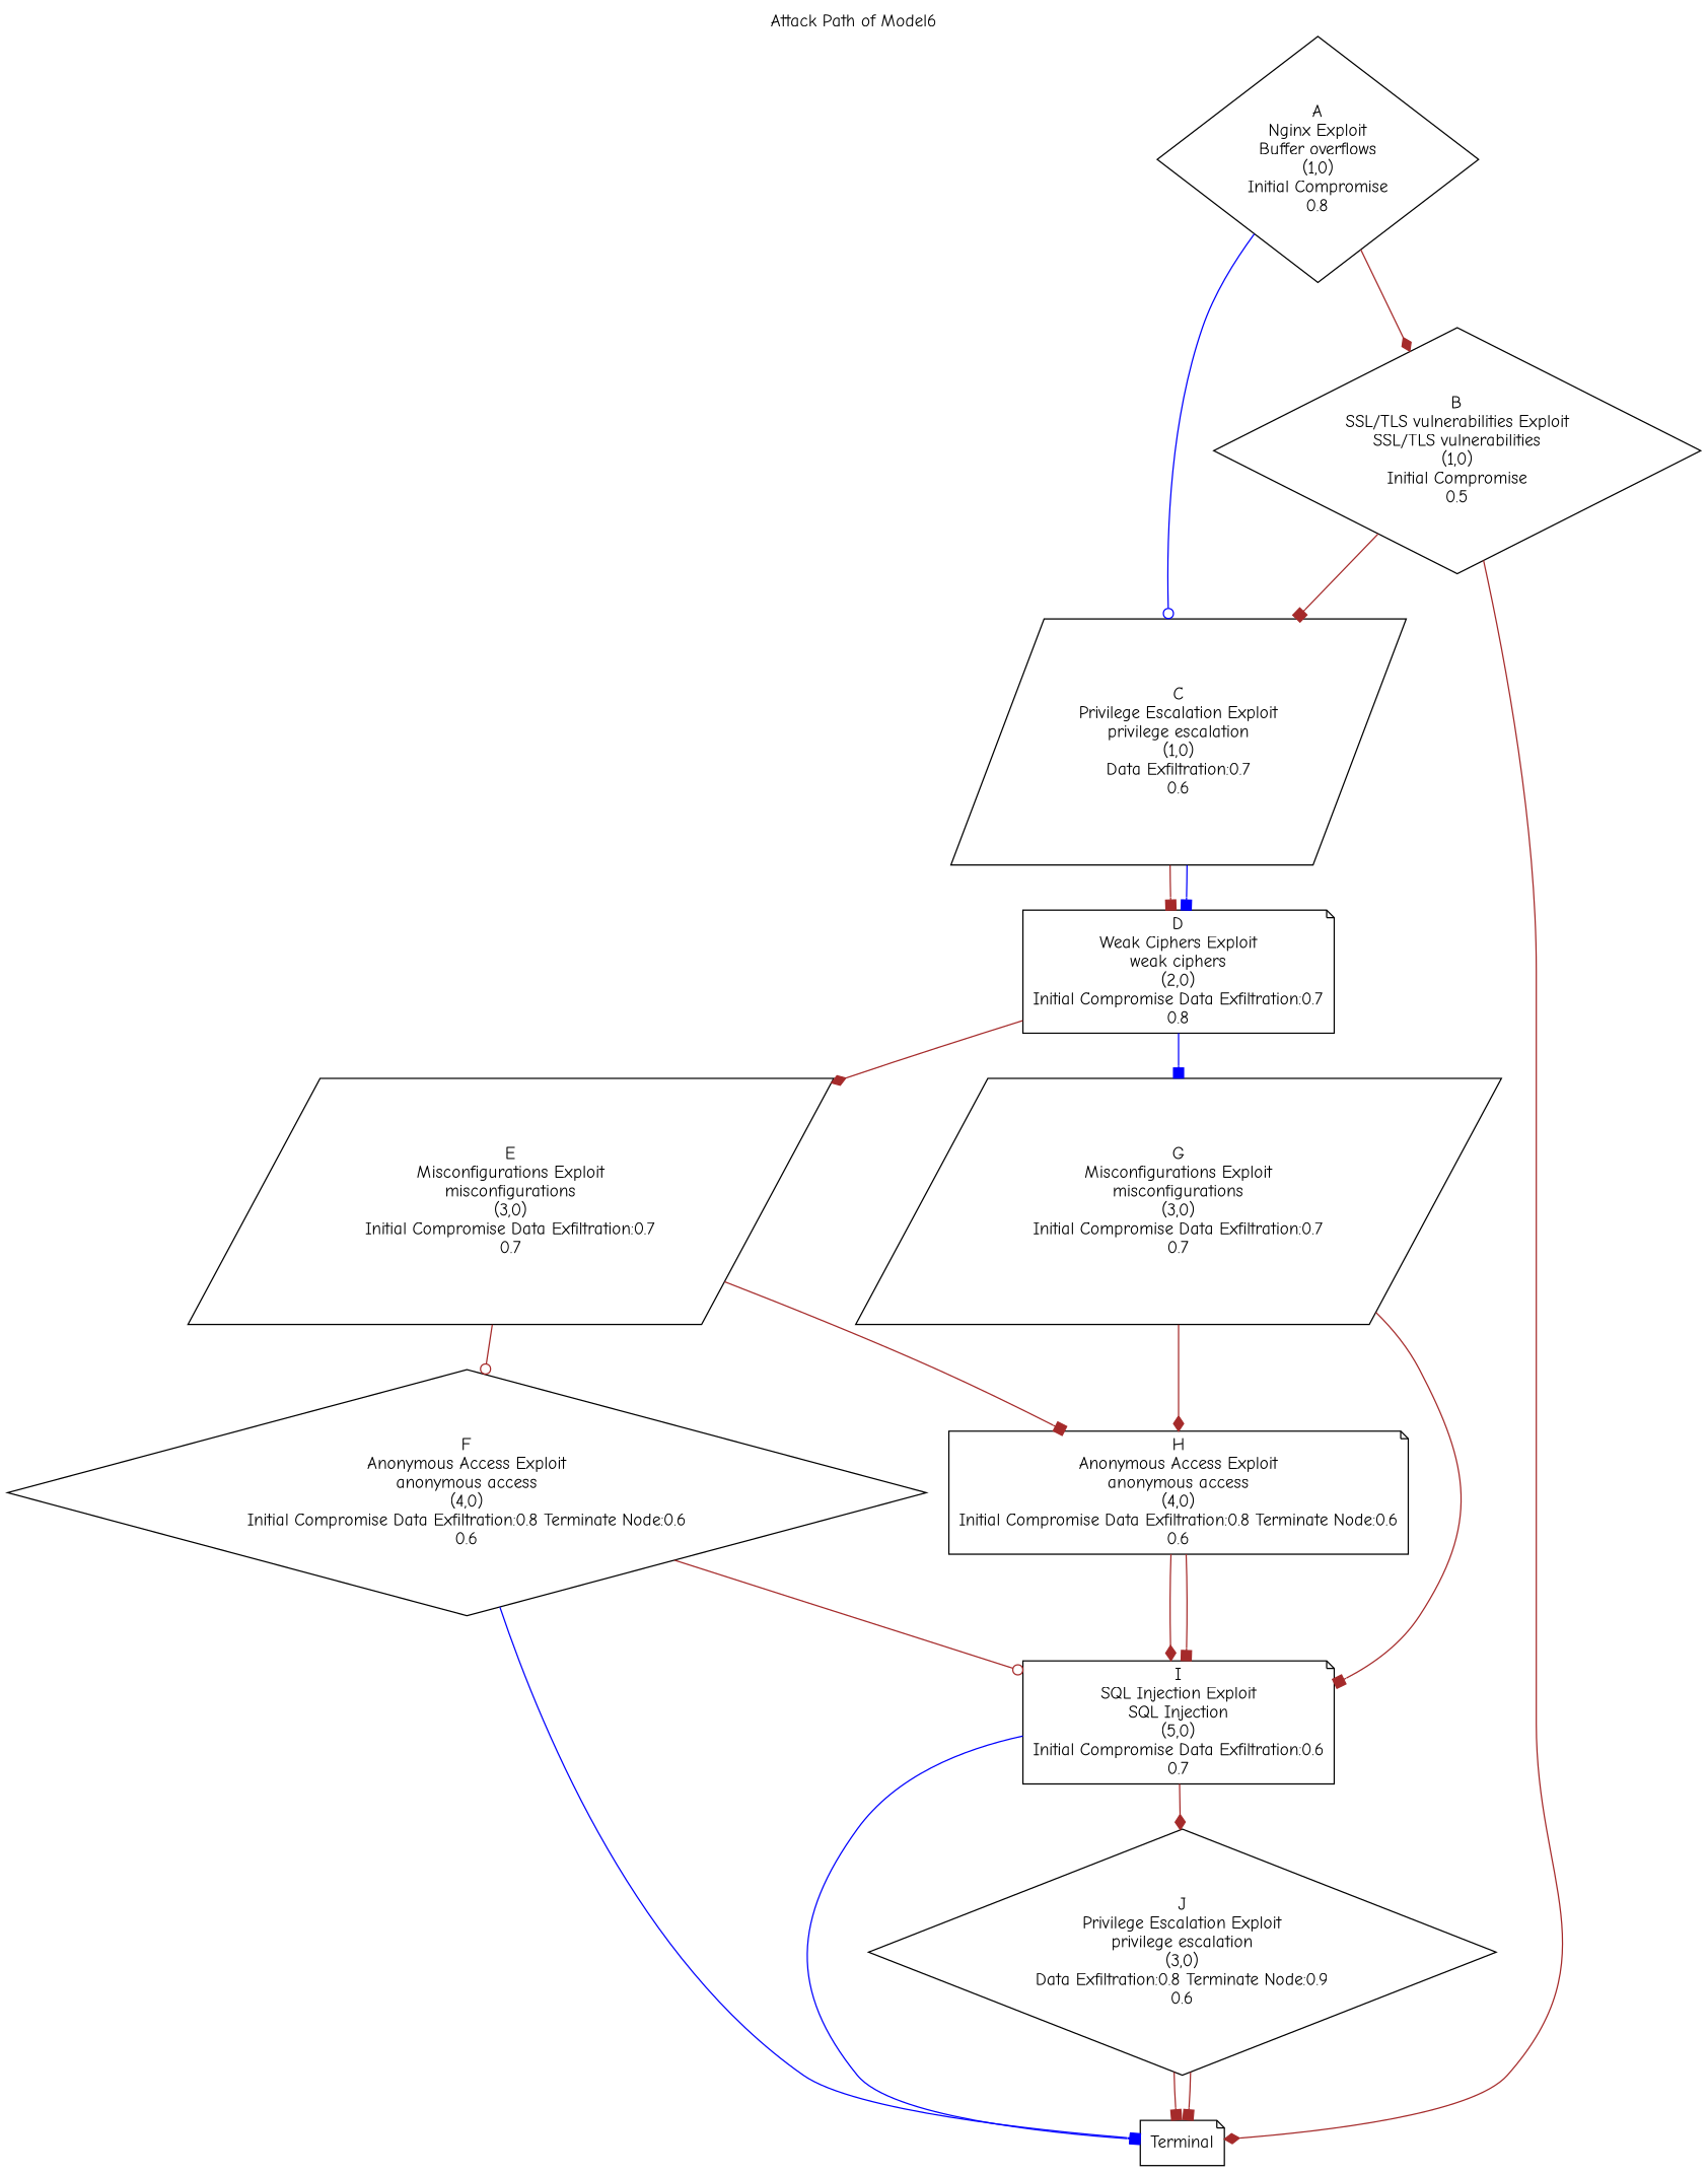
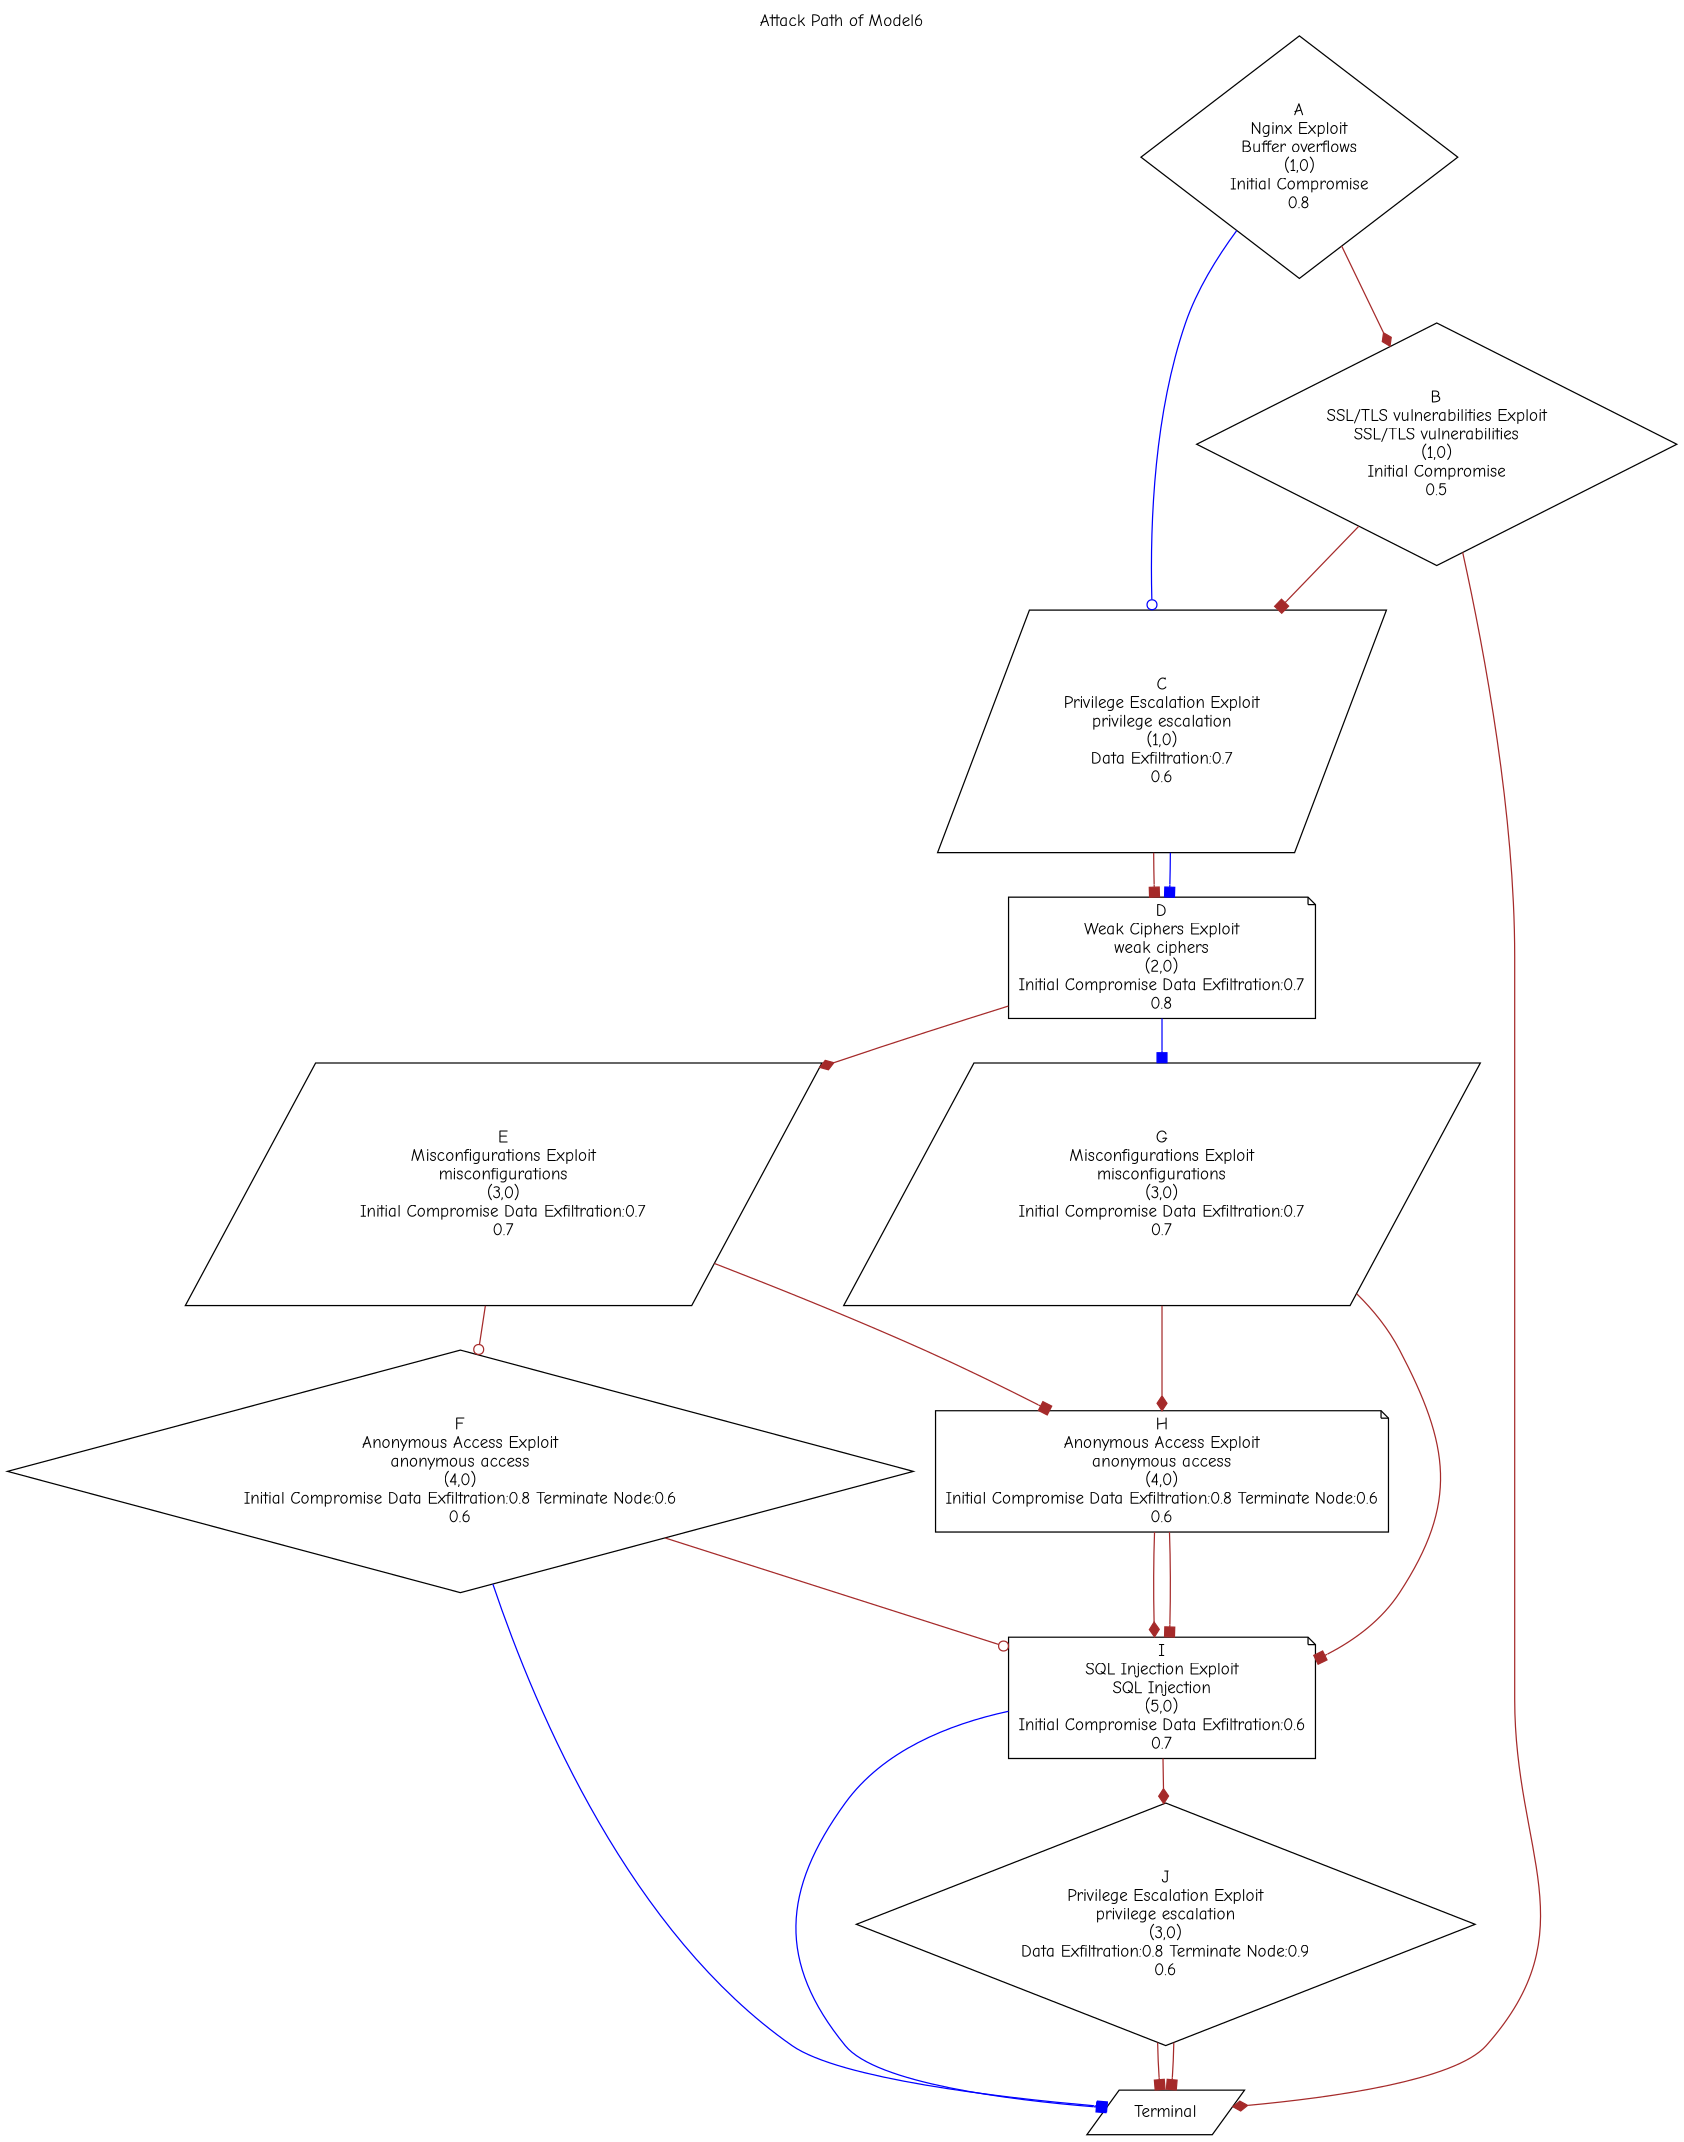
  digraph {
    label="Attack Path of Model6"
    labelloc=t
    fontname="Comic Neue"
    node [shape=diamond fontname="Comic Neue"]
    edge [color=brown arrowhead=box fontname="Comic Neue"]
    n1 [label="A\nNginx Exploit\nBuffer overflows\n(1,0)\nInitial Compromise\n0.8"]
    n2 [label="B\nSSL/TLS vulnerabilities Exploit\nSSL/TLS vulnerabilities\n(1,0)\nInitial Compromise\n0.5"]
    n3 [label="C\nPrivilege Escalation Exploit\nprivilege escalation\n(1,0)\nData Exfiltration:0.7\n0.6" shape=parallelogram]
-   n4 [label=Terminal shape=note]
+   n4 [label=Terminal shape=parallelogram]
    n5 [label="D\nWeak Ciphers Exploit\nweak ciphers\n(2,0)\nInitial Compromise Data Exfiltration:0.7\n0.8" shape=note]
    n6 [label="E\nMisconfigurations Exploit\nmisconfigurations\n(3,0)\nInitial Compromise Data Exfiltration:0.7\n0.7" shape=parallelogram]
    n7 [label="G\nMisconfigurations Exploit\nmisconfigurations\n(3,0)\nInitial Compromise Data Exfiltration:0.7\n0.7" shape=parallelogram]
    n8 [label="F\nAnonymous Access Exploit\nanonymous access\n(4,0)\nInitial Compromise Data Exfiltration:0.8 Terminate Node:0.6\n0.6"]
    n9 [label="H\nAnonymous Access Exploit\nanonymous access\n(4,0)\nInitial Compromise Data Exfiltration:0.8 Terminate Node:0.6\n0.6" shape=note]
    n10 [label="I\nSQL Injection Exploit\nSQL Injection\n(5,0)\nInitial Compromise Data Exfiltration:0.6\n0.7" shape=note]
    n11 [label="J\nPrivilege Escalation Exploit\nprivilege escalation\n(3,0)\nData Exfiltration:0.8 Terminate Node:0.9\n0.6"]
    n1 -> n2 [arrowhead=diamond]
    n1 -> n3 [color=blue arrowhead=odot]
    n2 -> n3
    n2 -> n4 [arrowhead=diamond]
    n3 -> n5
    n3 -> n5 [color=blue]
    n5 -> n6 [arrowhead=diamond]
    n5 -> n7 [color=blue]
    n6 -> n8 [arrowhead=odot]
    n6 -> n9
    n7 -> n9 [arrowhead=diamond]
    n7 -> n10
    n8 -> n4 [color=blue]
    n8 -> n10 [arrowhead=odot]
    n9 -> n10 [arrowhead=diamond]
    n9 -> n10
    n10 -> n4 [color=blue]
    n10 -> n11 [arrowhead=diamond]
    n11 -> n4
    n11 -> n4
  }
